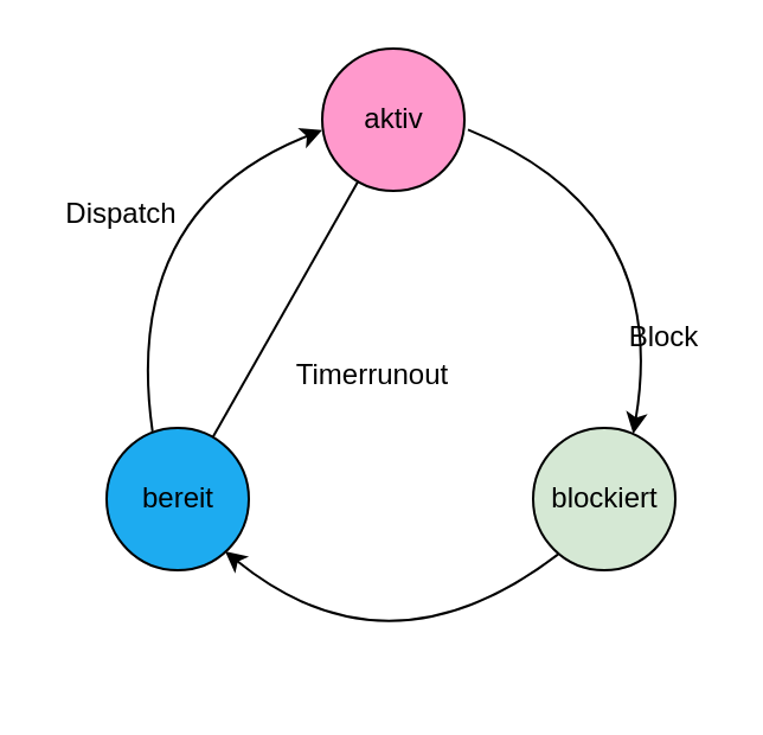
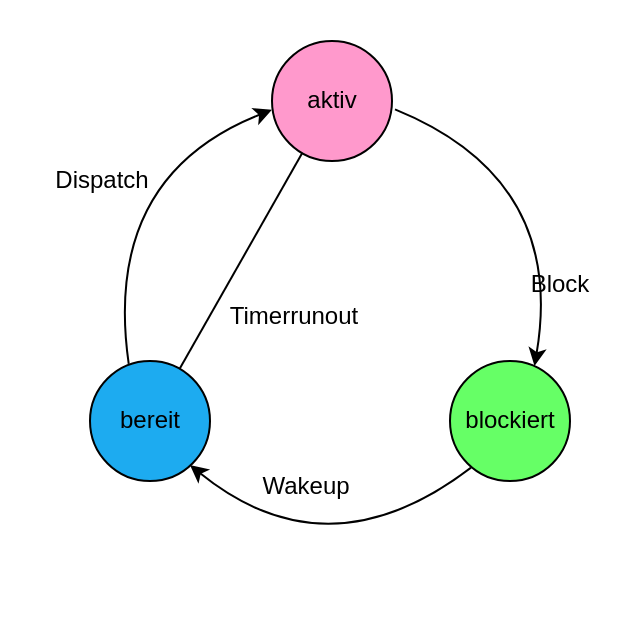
  <mxCell id="0" />
  <mxCell id="1" parent="0" />
  <mxCell id="2" value="aktiv" style="ellipse;whiteSpace=wrap;html=1;aspect=fixed;fillColor=#FF99CC;" vertex="1" parent="1"><mxGeometry x="135.5" y="20" width="60" height="60" as="geometry" /></mxCell>
- <mxCell id="3" value="blockiert" style="ellipse;whiteSpace=wrap;html=1;aspect=fixed;fillColor=#d5e8d4;" vertex="1" parent="1"><mxGeometry x="224.5" y="180" width="60" height="60" as="geometry" /></mxCell>
+ <mxCell id="3" value="blockiert" style="ellipse;whiteSpace=wrap;html=1;aspect=fixed;fillColor=#66FF66;" vertex="1" parent="1"><mxGeometry x="224.5" y="180" width="60" height="60" as="geometry" /></mxCell>
  <mxCell id="4" value="bereit" style="ellipse;whiteSpace=wrap;html=1;aspect=fixed;fillColor=#1DABF0;" vertex="1" parent="1"><mxGeometry x="44.5" y="180" width="60" height="60" as="geometry" /></mxCell>
  <mxCell id="5" value="" style="curved=1;endArrow=classic;html=1;exitX=0.016;exitY=0.626;exitDx=0;exitDy=0;exitPerimeter=0;entryX=0.357;entryY=0.021;entryDx=0;entryDy=0;entryPerimeter=0;" edge="1" parent="1"><mxGeometry width="50" height="50" relative="1" as="geometry"><mxPoint x="63.86" y="181.46" as="sourcePoint" /><mxPoint x="135.47" y="54.41" as="targetPoint" /><Array as="points"><mxPoint x="50.5" y="88" /></Array></mxGeometry></mxCell>
  <mxCell id="6" value="" style="curved=1;endArrow=classic;html=1;exitX=0.65;exitY=0.02;exitDx=0;exitDy=0;exitPerimeter=0;entryX=0.704;entryY=0.041;entryDx=0;entryDy=0;entryPerimeter=0;" edge="1" parent="1" target="3"><mxGeometry width="50" height="50" relative="1" as="geometry"><mxPoint x="197" y="54.2" as="sourcePoint" /><mxPoint x="145.47" y="64.41" as="targetPoint" /><Array as="points"><mxPoint x="282.5" y="89" /></Array></mxGeometry></mxCell>
  <mxCell id="7" value="" style="curved=1;endArrow=none;html=1;exitX=0.833;exitY=0.867;exitDx=0;exitDy=0;exitPerimeter=0;entryX=0.831;entryY=0.873;entryDx=0;entryDy=0;entryPerimeter=0;startArrow=classic;startFill=1;endFill=0;" edge="1" parent="1" source="4"><mxGeometry width="50" height="50" relative="1" as="geometry"><mxPoint x="83.86" y="201.46" as="sourcePoint" /><mxPoint x="235.01" y="233.33" as="targetPoint" /><Array as="points"><mxPoint x="163.5" y="288" /></Array></mxGeometry></mxCell>
  <mxCell id="8" value="" style="endArrow=none;html=1;" edge="1" parent="1" source="2" target="4"><mxGeometry width="50" height="50" relative="1" as="geometry"><mxPoint x="150.5" y="58" as="sourcePoint" /><mxPoint x="20.5" y="280" as="targetPoint" /></mxGeometry></mxCell>
  <mxCell id="9" value="Block" style="text;html=1;strokeColor=none;fillColor=none;align=center;verticalAlign=middle;whiteSpace=wrap;rounded=0;" vertex="1" parent="1"><mxGeometry x="259.5" y="132" width="40" height="20" as="geometry" /></mxCell>
+ <mxCell id="10" value="Wakeup" style="text;html=1;strokeColor=none;fillColor=none;align=center;verticalAlign=middle;whiteSpace=wrap;rounded=0;" vertex="1" parent="1"><mxGeometry x="132.5" y="233" width="40" height="20" as="geometry" /></mxCell>
  <mxCell id="11" value="Dispatch" style="text;html=1;strokeColor=none;fillColor=none;align=center;verticalAlign=middle;whiteSpace=wrap;rounded=0;" vertex="1" parent="1"><mxGeometry x="20.5" y="80" width="60" height="20" as="geometry" /></mxCell>
- <mxCell id="12" value="Timerrunout" style="text;html=1;strokeColor=none;fillColor=none;align=center;verticalAlign=middle;whiteSpace=wrap;rounded=0;" vertex="1" parent="1"><mxGeometry x="118.5" y="147.5" width="76" height="20" as="geometry" /></mxCell>
+ <mxCell id="12" value="Timerrunout" style="text;html=1;strokeColor=none;fillColor=none;align=center;verticalAlign=middle;whiteSpace=wrap;rounded=0;" vertex="1" parent="1"><mxGeometry x="108.5" y="147.5" width="76" height="20" as="geometry" /></mxCell>
